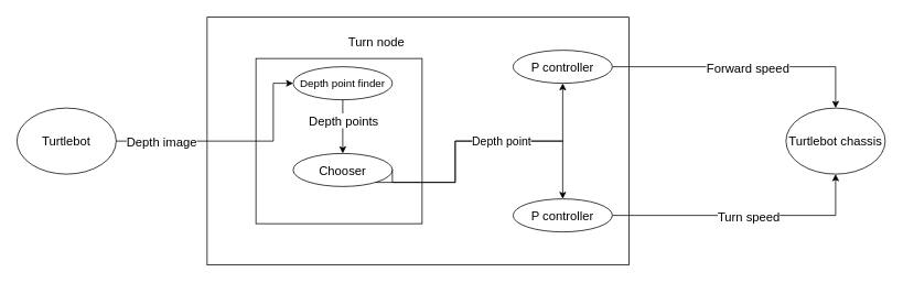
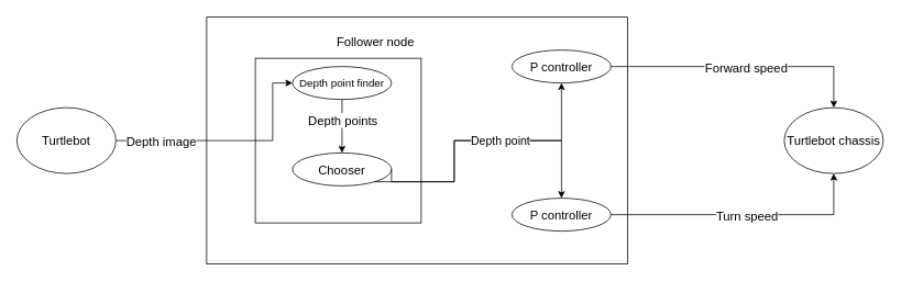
  <mxCell id="0" />
  <mxCell id="1" parent="0" />
  <mxCell id="2" value="" style="rounded=0;whiteSpace=wrap;html=1;fillColor=none;" vertex="1" parent="1"><mxGeometry x="250" y="20" width="510" height="300" as="geometry" /></mxCell>
  <mxCell id="3" style="edgeStyle=orthogonalEdgeStyle;rounded=0;orthogonalLoop=1;jettySize=auto;html=1;entryX=0;entryY=0.5;entryDx=0;entryDy=0;" edge="1" parent="1" source="5" target="10"><mxGeometry relative="1" as="geometry"><Array as="points"><mxPoint x="330" y="170" /><mxPoint x="330" y="100" /></Array></mxGeometry></mxCell>
  <mxCell id="4" value="&lt;font style=&quot;font-size: 15px&quot;&gt;Depth image&lt;/font&gt;" style="edgeLabel;html=1;align=center;verticalAlign=middle;resizable=0;points=[];" vertex="1" connectable="0" parent="3"><mxGeometry x="-0.618" relative="1" as="geometry"><mxPoint as="offset" /></mxGeometry></mxCell>
  <mxCell id="5" value="&lt;font style=&quot;font-size: 15px&quot;&gt;Turtlebot&lt;/font&gt;" style="ellipse;whiteSpace=wrap;html=1;" vertex="1" parent="1"><mxGeometry x="20" y="130" width="120" height="80" as="geometry" /></mxCell>
- <mxCell id="6" value="&lt;font style=&quot;font-size: 15px&quot;&gt;Turn node&lt;/font&gt;" style="text;html=1;strokeColor=none;fillColor=none;align=center;verticalAlign=middle;whiteSpace=wrap;rounded=0;" vertex="1" parent="1"><mxGeometry x="400" y="40" width="110" height="20" as="geometry" /></mxCell>
+ <mxCell id="6" value="&lt;font style=&quot;font-size: 15px&quot;&gt;Follower node&lt;/font&gt;" style="text;html=1;strokeColor=none;fillColor=none;align=center;verticalAlign=middle;whiteSpace=wrap;rounded=0;" vertex="1" parent="1"><mxGeometry x="400" y="40" width="110" height="20" as="geometry" /></mxCell>
  <mxCell id="7" value="" style="rounded=0;whiteSpace=wrap;html=1;fillColor=none;gradientColor=none;" vertex="1" parent="1"><mxGeometry x="309" y="70" width="201" height="200" as="geometry" /></mxCell>
  <mxCell id="8" style="edgeStyle=orthogonalEdgeStyle;rounded=0;orthogonalLoop=1;jettySize=auto;html=1;entryX=0.5;entryY=0;entryDx=0;entryDy=0;" edge="1" parent="1" source="10" target="14"><mxGeometry relative="1" as="geometry" /></mxCell>
  <mxCell id="9" value="&lt;font style=&quot;font-size: 15px&quot;&gt;Depth points&lt;/font&gt;" style="edgeLabel;html=1;align=center;verticalAlign=middle;resizable=0;points=[];" vertex="1" connectable="0" parent="8"><mxGeometry x="-0.26" relative="1" as="geometry"><mxPoint as="offset" /></mxGeometry></mxCell>
  <mxCell id="10" value="&lt;font style=&quot;font-size: 13px&quot;&gt;Depth point finder&lt;/font&gt;" style="ellipse;whiteSpace=wrap;html=1;fillColor=none;gradientColor=none;" vertex="1" parent="1"><mxGeometry x="354" y="80" width="120" height="40" as="geometry" /></mxCell>
  <mxCell id="11" style="edgeStyle=orthogonalEdgeStyle;rounded=0;orthogonalLoop=1;jettySize=auto;html=1;entryX=0.5;entryY=1;entryDx=0;entryDy=0;" edge="1" parent="1" source="14" target="17"><mxGeometry relative="1" as="geometry"><Array as="points"><mxPoint x="550" y="220" /><mxPoint x="550" y="170" /><mxPoint x="680" y="170" /></Array></mxGeometry></mxCell>
  <mxCell id="12" style="edgeStyle=orthogonalEdgeStyle;rounded=0;orthogonalLoop=1;jettySize=auto;html=1;exitX=1;exitY=0.5;exitDx=0;exitDy=0;entryX=0.5;entryY=0;entryDx=0;entryDy=0;" edge="1" parent="1" source="14" target="21"><mxGeometry relative="1" as="geometry"><Array as="points"><mxPoint x="550" y="220" /><mxPoint x="550" y="170" /><mxPoint x="680" y="170" /></Array></mxGeometry></mxCell>
  <mxCell id="13" value="&lt;span style=&quot;font-size: 14px&quot;&gt;Depth point&lt;/span&gt;" style="edgeLabel;html=1;align=center;verticalAlign=middle;resizable=0;points=[];" vertex="1" connectable="0" parent="12"><mxGeometry x="0.241" relative="1" as="geometry"><mxPoint x="-16" as="offset" /></mxGeometry></mxCell>
  <mxCell id="14" value="&lt;font style=&quot;font-size: 15px&quot;&gt;Chooser&lt;/font&gt;" style="ellipse;whiteSpace=wrap;html=1;fillColor=none;gradientColor=none;" vertex="1" parent="1"><mxGeometry x="354" y="185" width="120" height="40" as="geometry" /></mxCell>
  <mxCell id="15" style="edgeStyle=orthogonalEdgeStyle;rounded=0;orthogonalLoop=1;jettySize=auto;html=1;exitX=1;exitY=0.5;exitDx=0;exitDy=0;" edge="1" parent="1" source="17" target="18"><mxGeometry relative="1" as="geometry" /></mxCell>
  <mxCell id="16" value="&lt;span style=&quot;font-size: 15px&quot;&gt;Forward speed&lt;/span&gt;" style="edgeLabel;html=1;align=center;verticalAlign=middle;resizable=0;points=[];" vertex="1" connectable="0" parent="15"><mxGeometry x="0.019" y="-1" relative="1" as="geometry"><mxPoint y="-1" as="offset" /></mxGeometry></mxCell>
  <mxCell id="17" value="&lt;font style=&quot;font-size: 15px&quot;&gt;P controller&lt;/font&gt;" style="ellipse;whiteSpace=wrap;html=1;fillColor=none;gradientColor=none;" vertex="1" parent="1"><mxGeometry x="620" y="60" width="120" height="40" as="geometry" /></mxCell>
  <mxCell id="18" value="&lt;font style=&quot;font-size: 15px&quot;&gt;Turtlebot chassis&lt;/font&gt;" style="ellipse;whiteSpace=wrap;html=1;fillColor=none;gradientColor=none;" vertex="1" parent="1"><mxGeometry x="950" y="130" width="120" height="80" as="geometry" /></mxCell>
  <mxCell id="19" style="edgeStyle=orthogonalEdgeStyle;rounded=0;orthogonalLoop=1;jettySize=auto;html=1;entryX=0.5;entryY=1;entryDx=0;entryDy=0;" edge="1" parent="1" source="21" target="18"><mxGeometry relative="1" as="geometry" /></mxCell>
  <mxCell id="20" value="&lt;font style=&quot;font-size: 15px&quot;&gt;Turn speed&lt;/font&gt;" style="edgeLabel;html=1;align=center;verticalAlign=middle;resizable=0;points=[];" vertex="1" connectable="0" parent="19"><mxGeometry x="0.022" relative="1" as="geometry"><mxPoint as="offset" /></mxGeometry></mxCell>
  <mxCell id="21" value="&lt;font style=&quot;font-size: 15px&quot;&gt;P controller&lt;/font&gt;" style="ellipse;whiteSpace=wrap;html=1;fillColor=none;gradientColor=none;" vertex="1" parent="1"><mxGeometry x="620" y="240" width="120" height="40" as="geometry" /></mxCell>
